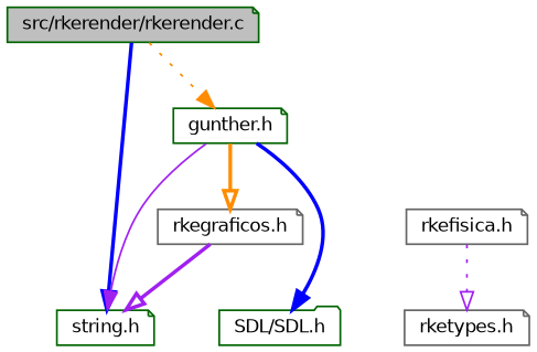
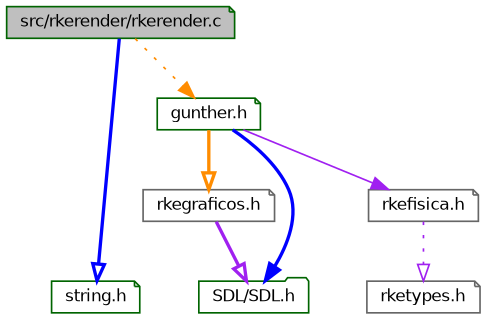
  digraph {
    node [color=darkgreen fillcolor=white fontname=Helvetica fontsize=10 shape=note style=filled]
    edge [arrowhead=onormal color=purple fontname=Helvetica fontsize=10 labelfontname=Helvetica labelfontsize=10 style=bold]
    n1 [fillcolor=grey75 fontcolor=black height=0.2 label="src/rkerender/rkerender.c" width=0.4]
    n2 [height=0.2 label="gunther.h" width=0.4]
    n3 [height=0.2 label="string.h" width=0.4]
    n4 [height=0.2 label="SDL/SDL.h" shape=folder width=0.4]
    n5 [color=gray40 height=0.2 label="rkegraficos.h" width=0.4]
    n6 [color=gray40 height=0.2 label="rkefisica.h" width=0.4]
    n7 [color=gray40 height=0.2 label="rketypes.h" width=0.4]
    n1 -> n2 [arrowhead=normal color=darkorange style=dotted]
    n1 -> n3 [color=blue]
    n2 -> n4 [arrowhead=normal color=blue]
    n2 -> n5 [color=darkorange]
-   n2 -> n3 [arrowhead=normal style=solid]
-   n5 -> n3
+   n2 -> n6 [arrowhead=normal style=solid]
+   n5 -> n4
    n6 -> n7 [style=dotted]
  }
